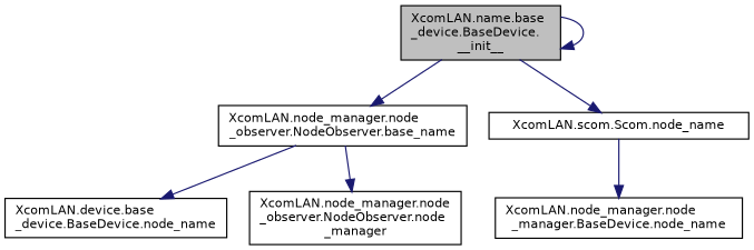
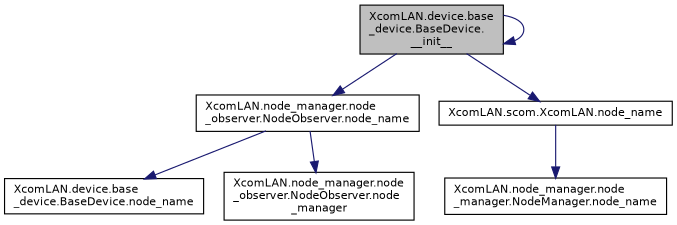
  digraph {
    rankdir=TB
    node [color=black fillcolor=white fontname=Helvetica fontsize=10 shape=record style=filled]
    edge [color=midnightblue fontname=Helvetica fontsize=10 labelfontname=Helvetica labelfontsize=10 style=solid]
-   n1 [fillcolor=grey75 fontcolor=black height=0.2 label="XcomLAN.name.base\l_device.BaseDevice.\l__init__" width=0.4]
-   n2 [height=0.2 label="XcomLAN.node_manager.node\l_observer.NodeObserver.base_name" width=0.4]
-   n3 [height=0.2 label="XcomLAN.scom.Scom.node_name" width=0.4]
+   n1 [fillcolor=grey75 fontcolor=black height=0.2 label="XcomLAN.device.base\l_device.BaseDevice.\l__init__" width=0.4]
+   n2 [height=0.2 label="XcomLAN.node_manager.node\l_observer.NodeObserver.node_name" width=0.4]
+   n3 [height=0.2 label="XcomLAN.scom.XcomLAN.node_name" width=0.4]
    n4 [height=0.2 label="XcomLAN.device.base\l_device.BaseDevice.node_name" width=0.4]
-   n5 [height=0.2 label="XcomLAN.node_manager.node\l_manager.BaseDevice.node_name" width=0.4]
+   n5 [height=0.2 label="XcomLAN.node_manager.node\l_manager.NodeManager.node_name" width=0.4]
    n6 [height=0.2 label="XcomLAN.node_manager.node\l_observer.NodeObserver.node\l_manager" width=0.4]
    n1 -> n1
    n1 -> n2
    n1 -> n3
    n2 -> n4
    n2 -> n6
    n3 -> n5
  }
